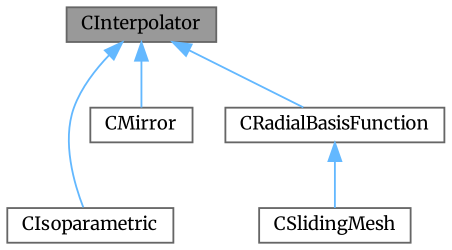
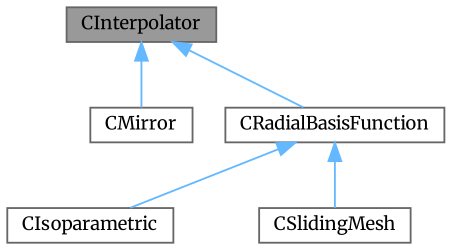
  digraph {
    fontname=Merriweather
    node [color=gray40 fillcolor=white fontname=Merriweather fontsize=10 shape=box style=filled]
    edge [color=steelblue1 dir=back fontname=Merriweather fontsize=10 labelfontname=Helvetica labelfontsize=10 style=solid]
    n1 [fillcolor=grey60 fontcolor=black height=0.2 label=CInterpolator width=0.4]
    n2 [height=0.2 label=CIsoparametric width=0.4]
    n3 [height=0.2 label=CMirror width=0.4]
    n4 [height=0.2 label=CRadialBasisFunction width=0.4]
    n5 [height=0.2 label=CSlidingMesh width=0.4]
-   n1 -> n2
+   n4 -> n2
    n1 -> n3
    n1 -> n4
    n4 -> n5
  }
